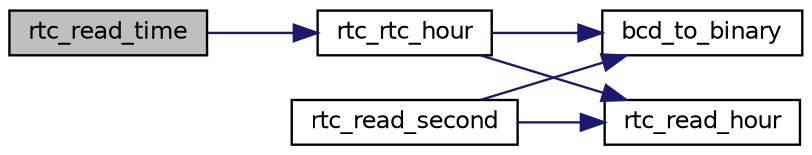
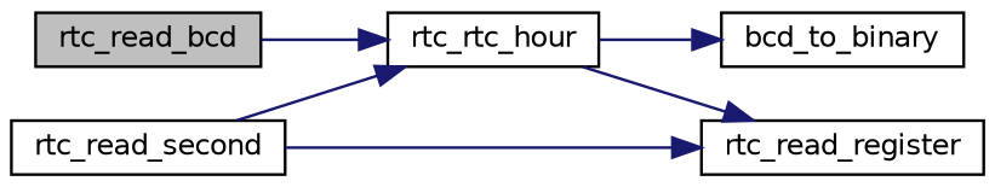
  digraph {
    rankdir=LR
    node [color=black fillcolor=white fontname=Helvetica fontsize=10 shape=record style=filled]
    edge [color=midnightblue fontname=Helvetica fontsize=10 labelfontname=Helvetica labelfontsize=10 style=solid]
-   n1 [fillcolor=grey75 fontcolor=black height=0.2 label=rtc_read_time width=0.4]
+   n1 [fillcolor=grey75 fontcolor=black height=0.2 label=rtc_read_bcd width=0.4]
    n2 [height=0.2 label=rtc_rtc_hour width=0.4]
    n3 [height=0.2 label=bcd_to_binary width=0.4]
-   n4 [height=0.2 label=rtc_read_hour width=0.4]
+   n4 [height=0.2 label=rtc_read_register width=0.4]
    n5 [height=0.2 label=rtc_read_second width=0.4]
    n1 -> n2
    n2 -> n3
    n2 -> n4
-   n5 -> n3
+   n5 -> n2
    n5 -> n4
  }
